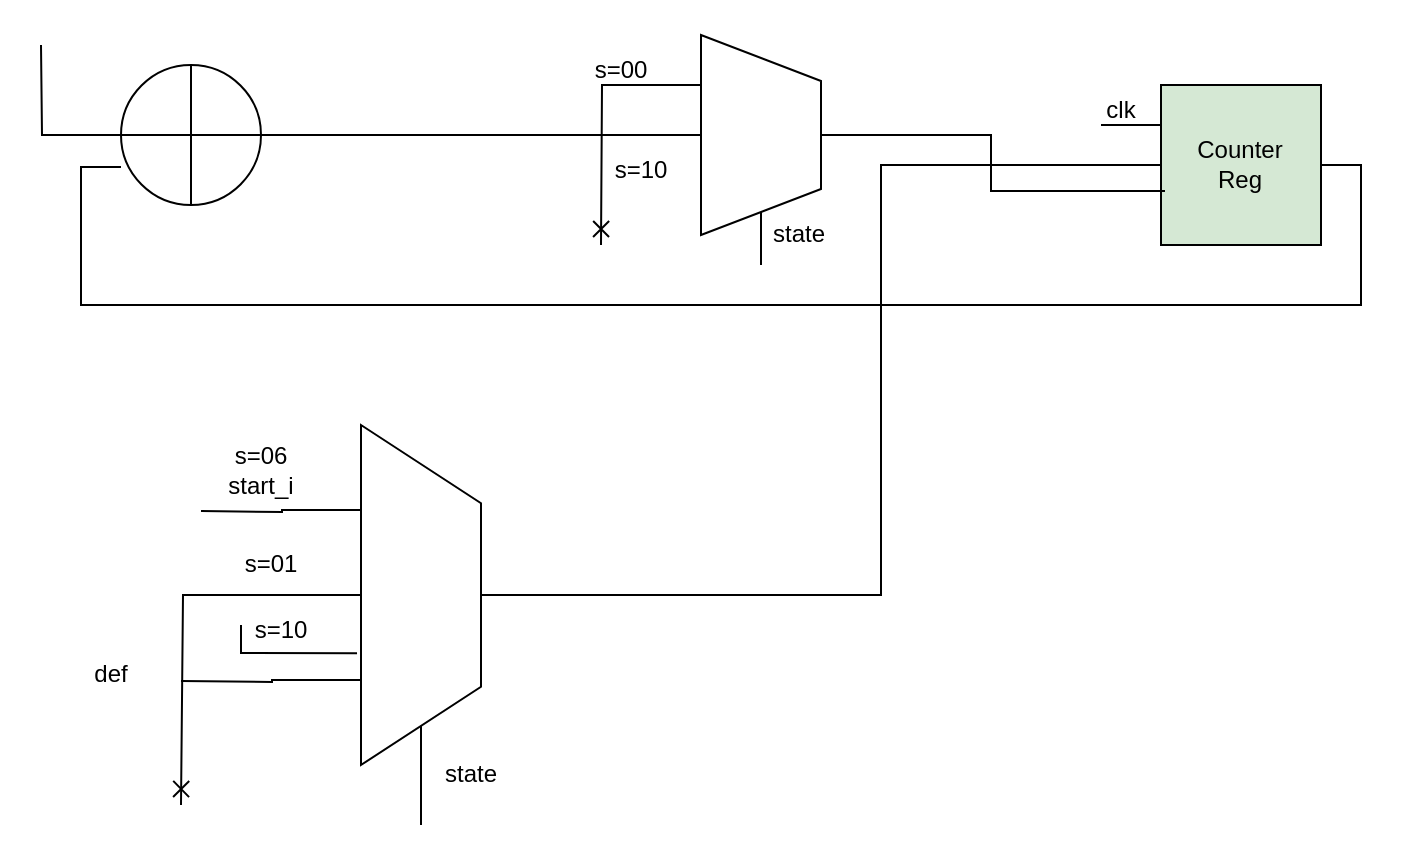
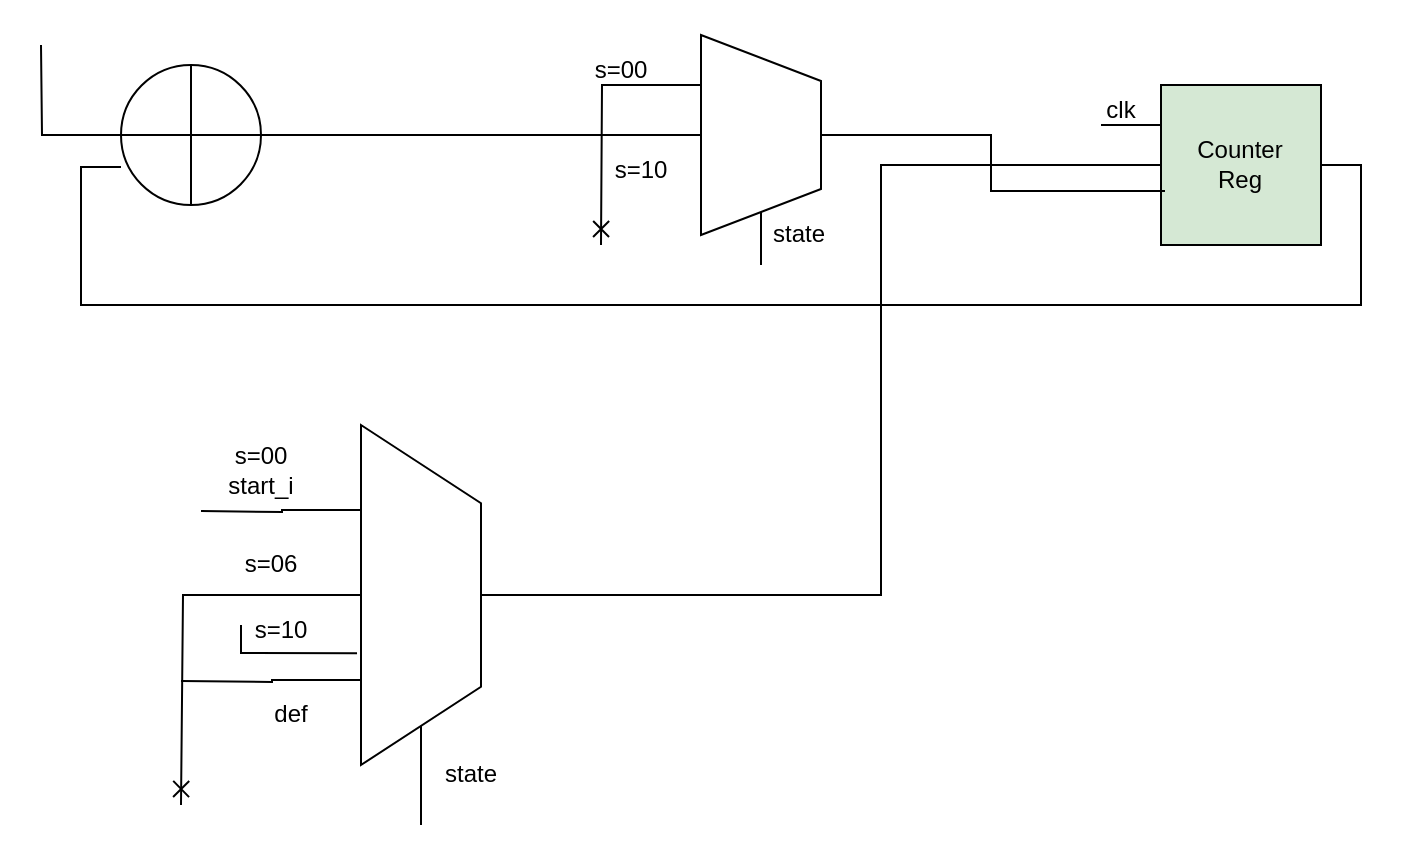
  <mxCell id="0" />
  <mxCell id="1" parent="0" />
  <mxCell id="2" style="edgeStyle=orthogonalEdgeStyle;rounded=0;orthogonalLoop=1;jettySize=auto;html=1;exitX=0;exitY=0.25;exitDx=0;exitDy=0;endArrow=none;endFill=0;" edge="1" parent="1" source="3"><mxGeometry relative="1" as="geometry"><mxPoint x="550" y="62" as="targetPoint" /></mxGeometry></mxCell>
  <mxCell id="3" value="Counter&lt;div&gt;Reg&lt;/div&gt;" style="whiteSpace=wrap;html=1;aspect=fixed;fillColor=#d5e8d4;" vertex="1" parent="1"><mxGeometry x="580" y="42" width="80" height="80" as="geometry" /></mxCell>
  <mxCell id="4" style="edgeStyle=orthogonalEdgeStyle;rounded=0;orthogonalLoop=1;jettySize=auto;html=1;entryX=0;entryY=0.5;entryDx=0;entryDy=0;endArrow=none;endFill=0;" edge="1" parent="1" source="9" target="3"><mxGeometry relative="1" as="geometry"><Array as="points"><mxPoint x="440" y="297" /><mxPoint x="440" y="82" /></Array></mxGeometry></mxCell>
  <mxCell id="5" style="edgeStyle=orthogonalEdgeStyle;rounded=0;orthogonalLoop=1;jettySize=auto;html=1;exitX=0;exitY=0.5;exitDx=0;exitDy=0;endArrow=none;endFill=0;" edge="1" parent="1" source="9"><mxGeometry relative="1" as="geometry"><mxPoint x="210" y="412" as="targetPoint" /></mxGeometry></mxCell>
  <mxCell id="6" style="edgeStyle=orthogonalEdgeStyle;rounded=0;orthogonalLoop=1;jettySize=auto;html=1;exitX=0.75;exitY=0;exitDx=0;exitDy=0;endArrow=none;endFill=0;" edge="1" parent="1" source="9"><mxGeometry relative="1" as="geometry"><mxPoint x="100" y="255" as="targetPoint" /></mxGeometry></mxCell>
  <mxCell id="7" style="edgeStyle=orthogonalEdgeStyle;rounded=0;orthogonalLoop=1;jettySize=auto;html=1;exitX=0.5;exitY=0;exitDx=0;exitDy=0;endArrow=cross;endFill=0;" edge="1" parent="1" source="9"><mxGeometry relative="1" as="geometry"><mxPoint x="90" y="402" as="targetPoint" /><Array as="points"><mxPoint x="91" y="297" /></Array></mxGeometry></mxCell>
  <mxCell id="8" style="edgeStyle=orthogonalEdgeStyle;rounded=0;orthogonalLoop=1;jettySize=auto;html=1;exitX=0.25;exitY=0;exitDx=0;exitDy=0;endArrow=none;endFill=0;" edge="1" parent="1" source="9"><mxGeometry relative="1" as="geometry"><mxPoint x="90" y="340" as="targetPoint" /></mxGeometry></mxCell>
  <mxCell id="9" value="" style="verticalLabelPosition=middle;verticalAlign=middle;html=1;shape=trapezoid;perimeter=trapezoidPerimeter;whiteSpace=wrap;size=0.23;arcSize=10;flipV=1;labelPosition=center;align=center;rotation=-90;" vertex="1" parent="1"><mxGeometry x="125" y="267" width="170" height="60" as="geometry" /></mxCell>
  <mxCell id="10" style="edgeStyle=orthogonalEdgeStyle;rounded=0;orthogonalLoop=1;jettySize=auto;html=1;exitX=0.75;exitY=0;exitDx=0;exitDy=0;endArrow=cross;endFill=0;startArrow=none;startFill=0;" edge="1" parent="1" source="12"><mxGeometry relative="1" as="geometry"><mxPoint x="300" y="122" as="targetPoint" /></mxGeometry></mxCell>
  <mxCell id="11" style="edgeStyle=orthogonalEdgeStyle;rounded=0;orthogonalLoop=1;jettySize=auto;html=1;exitX=0;exitY=0.5;exitDx=0;exitDy=0;endArrow=none;endFill=0;" edge="1" parent="1" source="12"><mxGeometry relative="1" as="geometry"><mxPoint x="380" y="132" as="targetPoint" /></mxGeometry></mxCell>
  <mxCell id="12" value="" style="verticalLabelPosition=middle;verticalAlign=middle;html=1;shape=trapezoid;perimeter=trapezoidPerimeter;whiteSpace=wrap;size=0.23;arcSize=10;flipV=1;labelPosition=center;align=center;rotation=-90;" vertex="1" parent="1"><mxGeometry x="330" y="37" width="100" height="60" as="geometry" /></mxCell>
  <mxCell id="13" style="edgeStyle=orthogonalEdgeStyle;rounded=0;orthogonalLoop=1;jettySize=auto;html=1;entryX=0.5;entryY=0;entryDx=0;entryDy=0;endArrow=none;endFill=0;" edge="1" parent="1" source="15" target="12"><mxGeometry relative="1" as="geometry" /></mxCell>
  <mxCell id="14" style="edgeStyle=orthogonalEdgeStyle;rounded=0;orthogonalLoop=1;jettySize=auto;html=1;endArrow=none;endFill=0;" edge="1" parent="1" source="15"><mxGeometry relative="1" as="geometry"><mxPoint x="20" y="22" as="targetPoint" /></mxGeometry></mxCell>
  <mxCell id="15" value="" style="verticalLabelPosition=bottom;verticalAlign=top;html=1;shape=mxgraph.flowchart.summing_function;" vertex="1" parent="1"><mxGeometry x="60" y="32" width="70" height="70" as="geometry" /></mxCell>
  <mxCell id="16" style="edgeStyle=orthogonalEdgeStyle;rounded=0;orthogonalLoop=1;jettySize=auto;html=1;entryX=0.025;entryY=0.663;entryDx=0;entryDy=0;entryPerimeter=0;endArrow=none;endFill=0;" edge="1" parent="1" source="12" target="3"><mxGeometry relative="1" as="geometry" /></mxCell>
  <mxCell id="17" style="edgeStyle=orthogonalEdgeStyle;rounded=0;orthogonalLoop=1;jettySize=auto;html=1;exitX=1;exitY=0.5;exitDx=0;exitDy=0;entryX=0;entryY=0.729;entryDx=0;entryDy=0;entryPerimeter=0;endArrow=none;endFill=0;" edge="1" parent="1" source="3" target="15"><mxGeometry relative="1" as="geometry"><Array as="points"><mxPoint x="680" y="82" /><mxPoint x="680" y="152" /><mxPoint x="40" y="152" /><mxPoint x="40" y="83" /></Array></mxGeometry></mxCell>
  <mxCell id="18" value="clk" style="text;html=1;align=center;verticalAlign=middle;resizable=0;points=[];autosize=1;strokeColor=none;fillColor=none;" vertex="1" parent="1"><mxGeometry x="540" y="40" width="40" height="30" as="geometry" /></mxCell>
  <mxCell id="19" value="s=00" style="text;html=1;align=center;verticalAlign=middle;resizable=0;points=[];autosize=1;strokeColor=none;fillColor=none;" vertex="1" parent="1"><mxGeometry x="285" y="20" width="50" height="30" as="geometry" /></mxCell>
  <mxCell id="20" value="state" style="text;html=1;align=center;verticalAlign=middle;resizable=0;points=[];autosize=1;strokeColor=none;fillColor=none;" vertex="1" parent="1"><mxGeometry x="374" y="102" width="50" height="30" as="geometry" /></mxCell>
  <mxCell id="21" value="s=10" style="text;html=1;align=center;verticalAlign=middle;resizable=0;points=[];autosize=1;strokeColor=none;fillColor=none;" vertex="1" parent="1"><mxGeometry x="295" y="70" width="50" height="30" as="geometry" /></mxCell>
- <mxCell id="22" value="s=06&lt;div&gt;start_i&lt;/div&gt;" style="text;html=1;align=center;verticalAlign=middle;resizable=0;points=[];autosize=1;strokeColor=none;fillColor=none;" vertex="1" parent="1"><mxGeometry x="100" y="215" width="60" height="40" as="geometry" /></mxCell>
- <mxCell id="23" value="s=01" style="text;html=1;align=center;verticalAlign=middle;resizable=0;points=[];autosize=1;strokeColor=none;fillColor=none;" vertex="1" parent="1"><mxGeometry x="110" y="267" width="50" height="30" as="geometry" /></mxCell>
+ <mxCell id="22" value="s=00&lt;div&gt;start_i&lt;/div&gt;" style="text;html=1;align=center;verticalAlign=middle;resizable=0;points=[];autosize=1;strokeColor=none;fillColor=none;" vertex="1" parent="1"><mxGeometry x="100" y="215" width="60" height="40" as="geometry" /></mxCell>
+ <mxCell id="23" value="s=06" style="text;html=1;align=center;verticalAlign=middle;resizable=0;points=[];autosize=1;strokeColor=none;fillColor=none;" vertex="1" parent="1"><mxGeometry x="110" y="267" width="50" height="30" as="geometry" /></mxCell>
  <mxCell id="24" value="state" style="text;html=1;align=center;verticalAlign=middle;resizable=0;points=[];autosize=1;strokeColor=none;fillColor=none;" vertex="1" parent="1"><mxGeometry x="210" y="372" width="50" height="30" as="geometry" /></mxCell>
- <mxCell id="25" value="def" style="text;html=1;align=center;verticalAlign=middle;resizable=0;points=[];autosize=1;strokeColor=none;fillColor=none;" vertex="1" parent="1"><mxGeometry x="35" y="322" width="40" height="30" as="geometry" /></mxCell>
+ <mxCell id="25" value="def" style="text;html=1;align=center;verticalAlign=middle;resizable=0;points=[];autosize=1;strokeColor=none;fillColor=none;" vertex="1" parent="1"><mxGeometry x="125" y="342" width="40" height="30" as="geometry" /></mxCell>
  <mxCell id="26" value="" style="endArrow=none;html=1;rounded=0;exitX=0.329;exitY=1.033;exitDx=0;exitDy=0;exitPerimeter=0;" edge="1" parent="1" source="9"><mxGeometry width="50" height="50" relative="1" as="geometry"><mxPoint x="330" y="342" as="sourcePoint" /><mxPoint x="120" y="312" as="targetPoint" /><Array as="points"><mxPoint x="120" y="326" /></Array></mxGeometry></mxCell>
  <mxCell id="27" value="s=10" style="text;html=1;align=center;verticalAlign=middle;resizable=0;points=[];autosize=1;strokeColor=none;fillColor=none;" vertex="1" parent="1"><mxGeometry x="115" y="300" width="50" height="30" as="geometry" /></mxCell>
